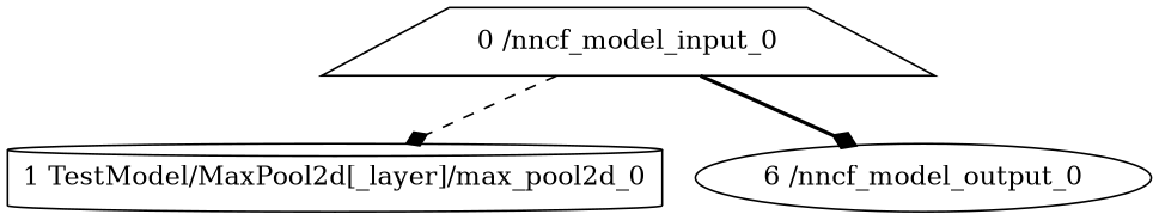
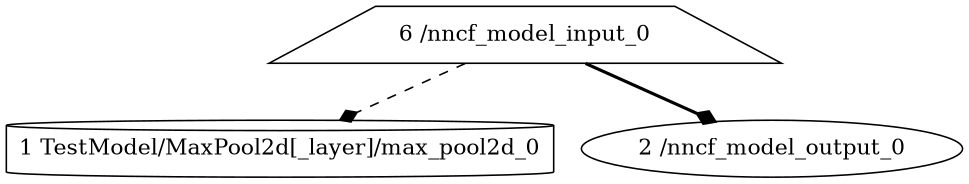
  strict digraph {
    edge [arrowhead=diamond]
-   "0 /nncf_model_input_0" [shape=trapezium type=nncf_model_input]
+   "0 /nncf_model_input_0" [shape=trapezium type=nncf_model_input label="6 /nncf_model_input_0"]
    "1 TestModel/MaxPool2d[_layer]/max_pool2d_0" [shape=cylinder type=max_pool2d]
-   "2 /nncf_model_output_0" [shape=ellipse type=nncf_model_output label="6 /nncf_model_output_0"]
+   "2 /nncf_model_output_0" [shape=ellipse type=nncf_model_output]
    "0 /nncf_model_input_0" -> "1 TestModel/MaxPool2d[_layer]/max_pool2d_0" [style=dashed]
    "0 /nncf_model_input_0" -> "2 /nncf_model_output_0" [style=bold]
  }
